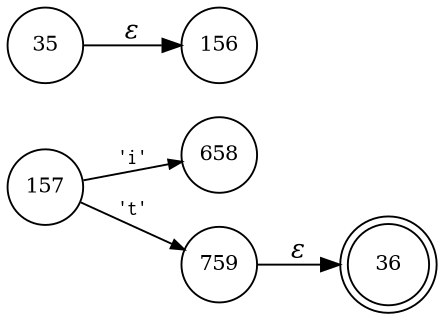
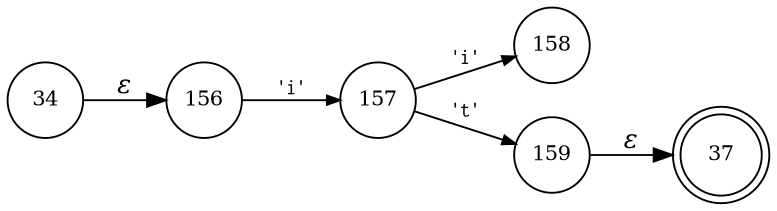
  digraph {
    rankdir=LR
    node [fixedsize=true fontsize=11 shape=circle peripheries=1]
    edge [fontname=Courier arrowhead=normal arrowsize=.7 fontsize=11]
-   n1 [label=36 shape=doublecircle width=.6 peripheries=""]
-   n2 [label=35 width=.55]
+   n1 [label=37 shape=doublecircle width=.6 peripheries=""]
+   n2 [label=34 width=.55]
    n3 [label=156 width=.55]
    n4 [label=157 width=.55]
-   n5 [label=658 width=.55]
-   n6 [label=759 width=.55]
+   n5 [label=158 width=.55]
+   n6 [label=159 width=.55]
    n2 -> n3 [fontname="Times-Italic" label="&epsilon;" arrowhead="" arrowsize="" fontsize=""]
+   n3 -> n4 [label="'i'"]
    n4 -> n5 [label="'i'"]
    n4 -> n6 [label="'t'"]
    n6 -> n1 [fontname="Times-Italic" label="&epsilon;" arrowhead="" arrowsize="" fontsize=""]
  }
